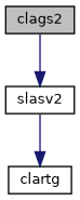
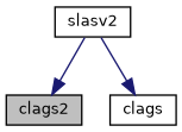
  digraph {
    rankdir=TB
    node [color=black fillcolor=white fontname=Helvetica fontsize=10 shape=record style=filled]
    edge [color=midnightblue fontname=Helvetica fontsize=10 labelfontname=Helvetica labelfontsize=10 style=solid]
    n1 [fillcolor=grey75 fontcolor=black height=0.2 label=clags2 width=0.4]
    n2 [height=0.2 label=slasv2 width=0.4]
-   n3 [height=0.2 label=clartg width=0.4]
-   n1 -> n2
+   n3 [height=0.2 label=clags width=0.4]
+   n2 -> n1
    n2 -> n3
  }
